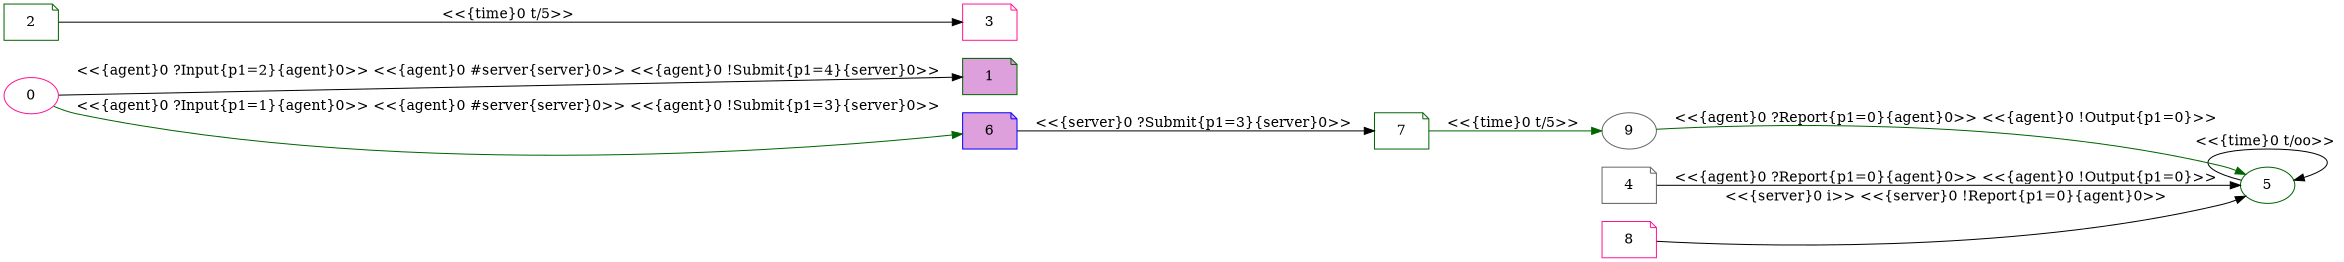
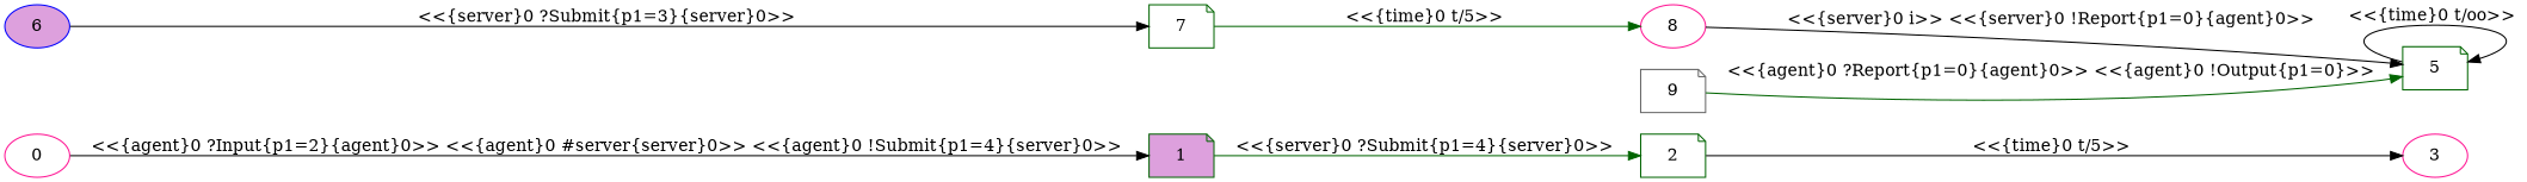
  digraph {
    rankdir=LR
    node [color=darkgreen fillcolor=white shape=note style=filled]
    edge [color=black]
    0 [color=deeppink shape=ellipse]
    1 [fillcolor=plum]
-   6 [color=blue fillcolor=plum]
+   6 [color=blue fillcolor=plum shape=ellipse]
    2
    7
-   3 [color=deeppink]
-   4 [color=gray40]
-   5 [shape=ellipse]
-   8 [color=deeppink]
-   9 [color=gray40 shape=ellipse]
+   3 [color=deeppink shape=ellipse]
+   5
+   8 [color=deeppink shape=ellipse]
+   9 [color=gray40]
    0 -> 1 [label="<<{agent}0 ?Input{p1=2}{agent}0>> <<{agent}0 #server{server}0>> <<{agent}0 !Submit{p1=4}{server}0>> "]
-   0 -> 6 [color=darkgreen label="<<{agent}0 ?Input{p1=1}{agent}0>> <<{agent}0 #server{server}0>> <<{agent}0 !Submit{p1=3}{server}0>> "]
+   1 -> 2 [color=darkgreen label="<<{server}0 ?Submit{p1=4}{server}0>> "]
    6 -> 7 [label="<<{server}0 ?Submit{p1=3}{server}0>> "]
    2 -> 3 [label="<<{time}0 t/5>> "]
-   7 -> 9 [color=darkgreen label="<<{time}0 t/5>> "]
-   4 -> 5 [label="<<{agent}0 ?Report{p1=0}{agent}0>> <<{agent}0 !Output{p1=0}>> "]
+   7 -> 8 [color=darkgreen label="<<{time}0 t/5>> "]
    5 -> 5 [label="<<{time}0 t/oo>> "]
    8 -> 5 [label="<<{server}0 i>> <<{server}0 !Report{p1=0}{agent}0>> "]
    9 -> 5 [color=darkgreen label="<<{agent}0 ?Report{p1=0}{agent}0>> <<{agent}0 !Output{p1=0}>> "]
  }
